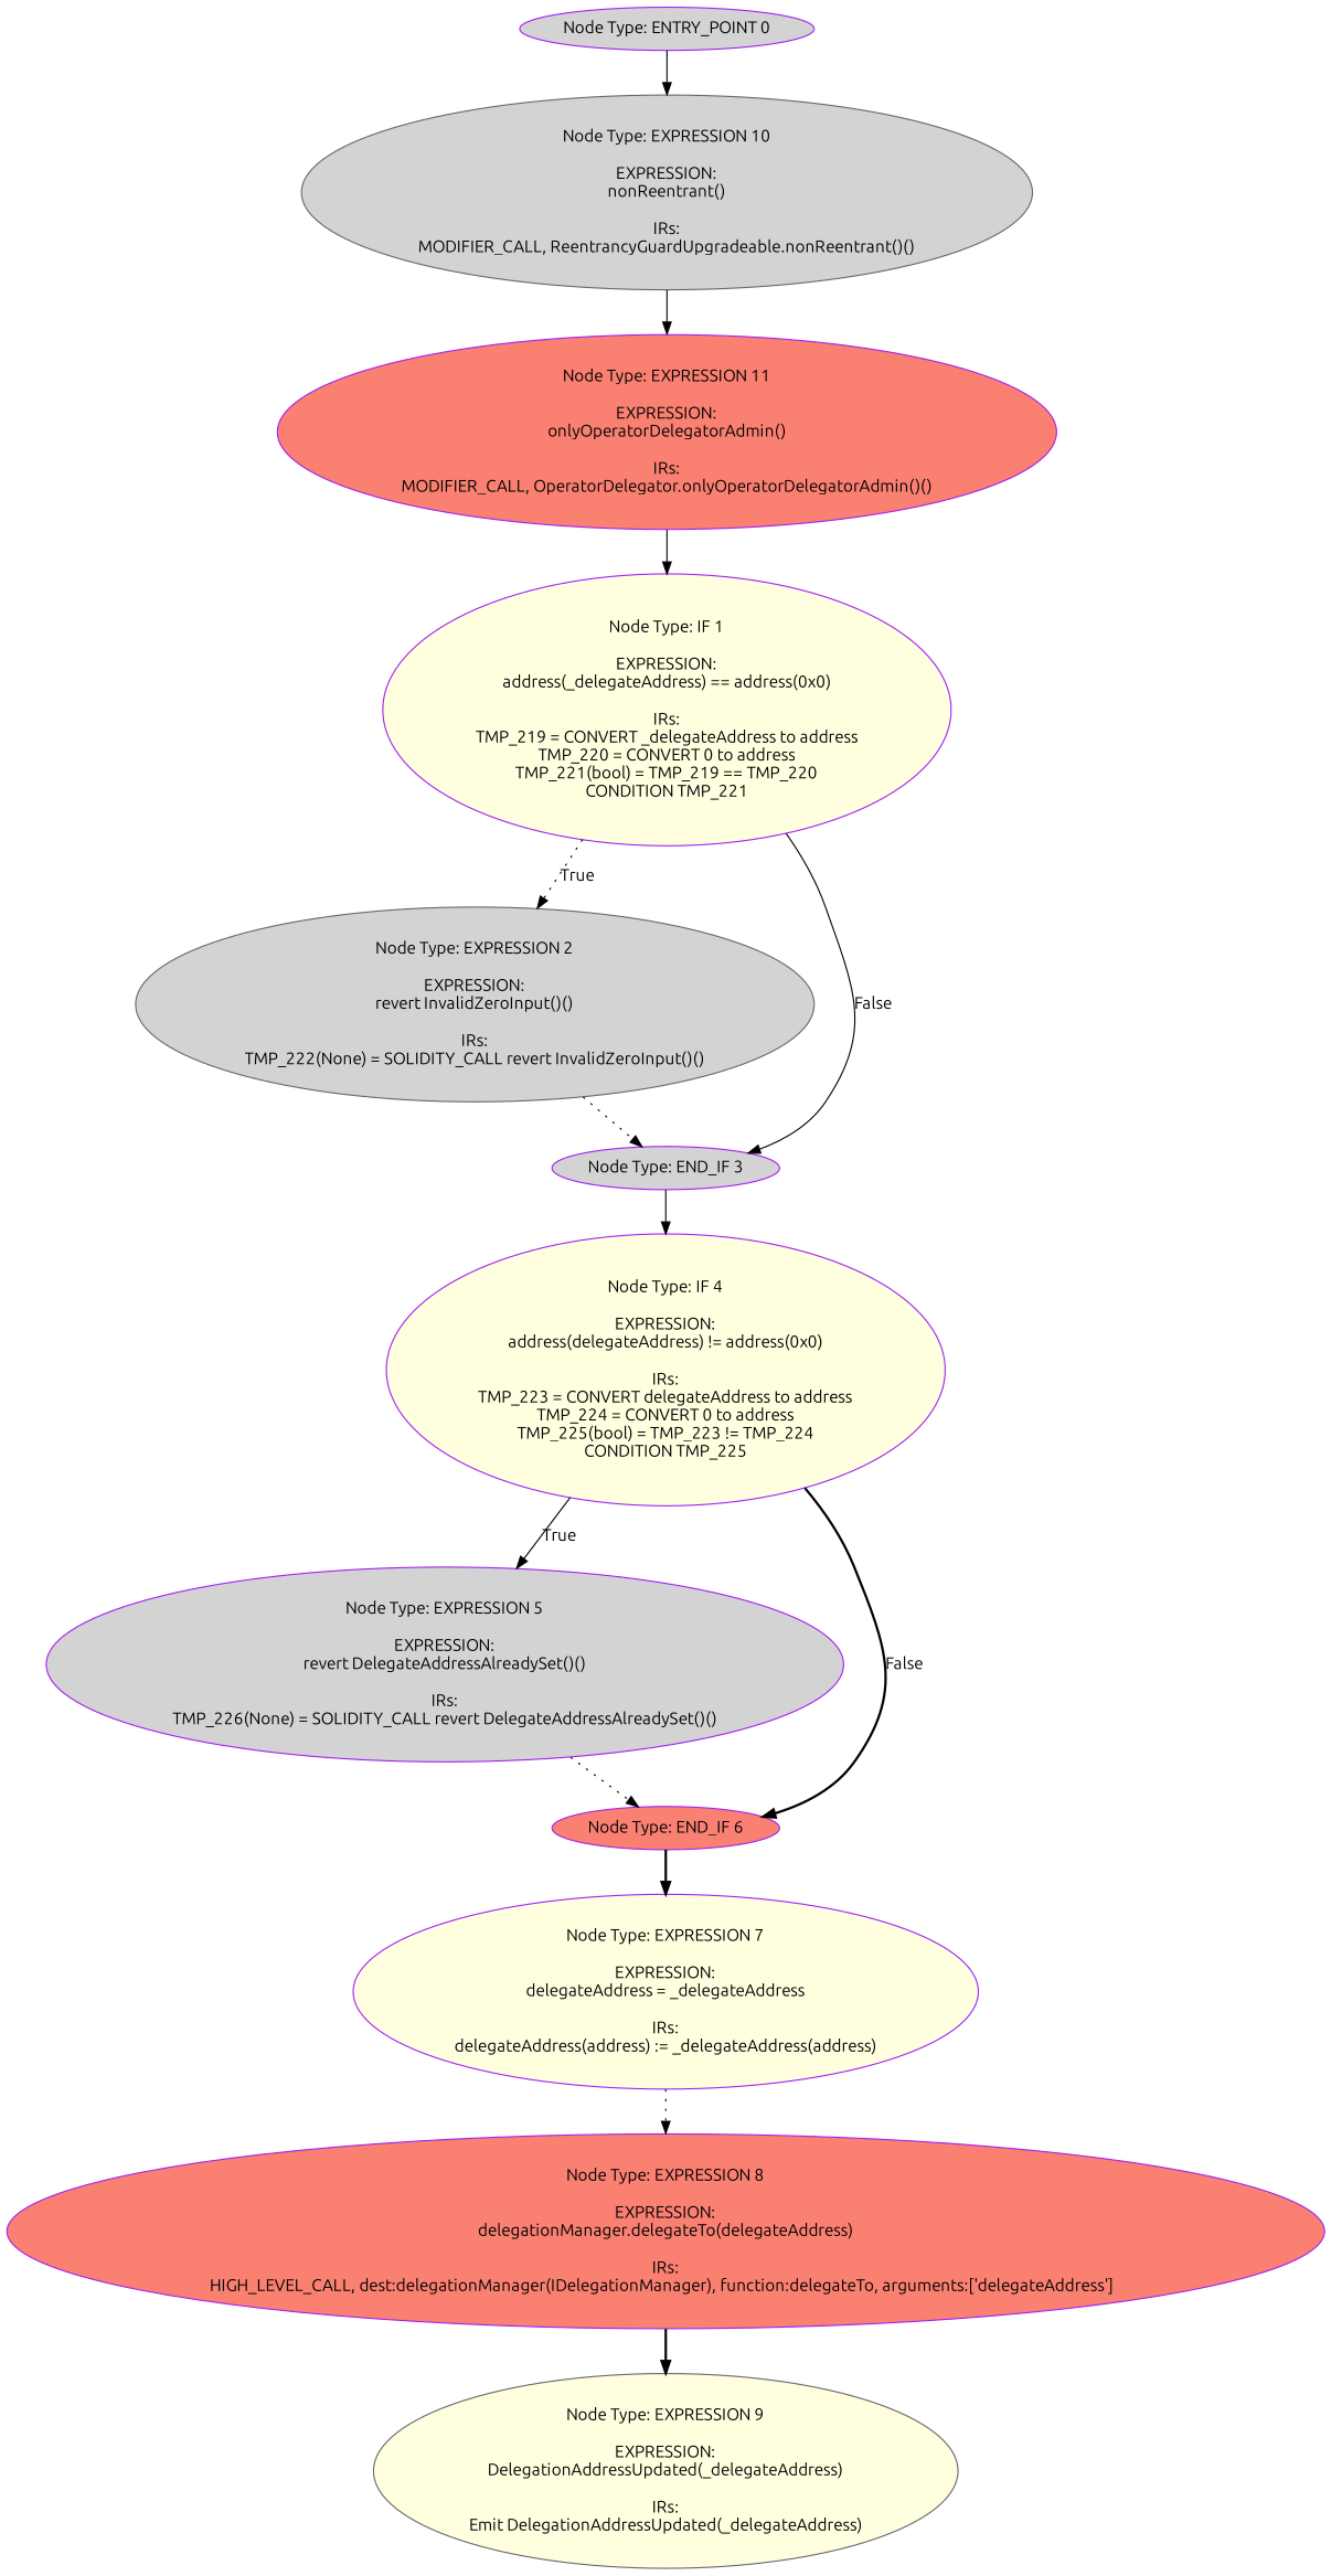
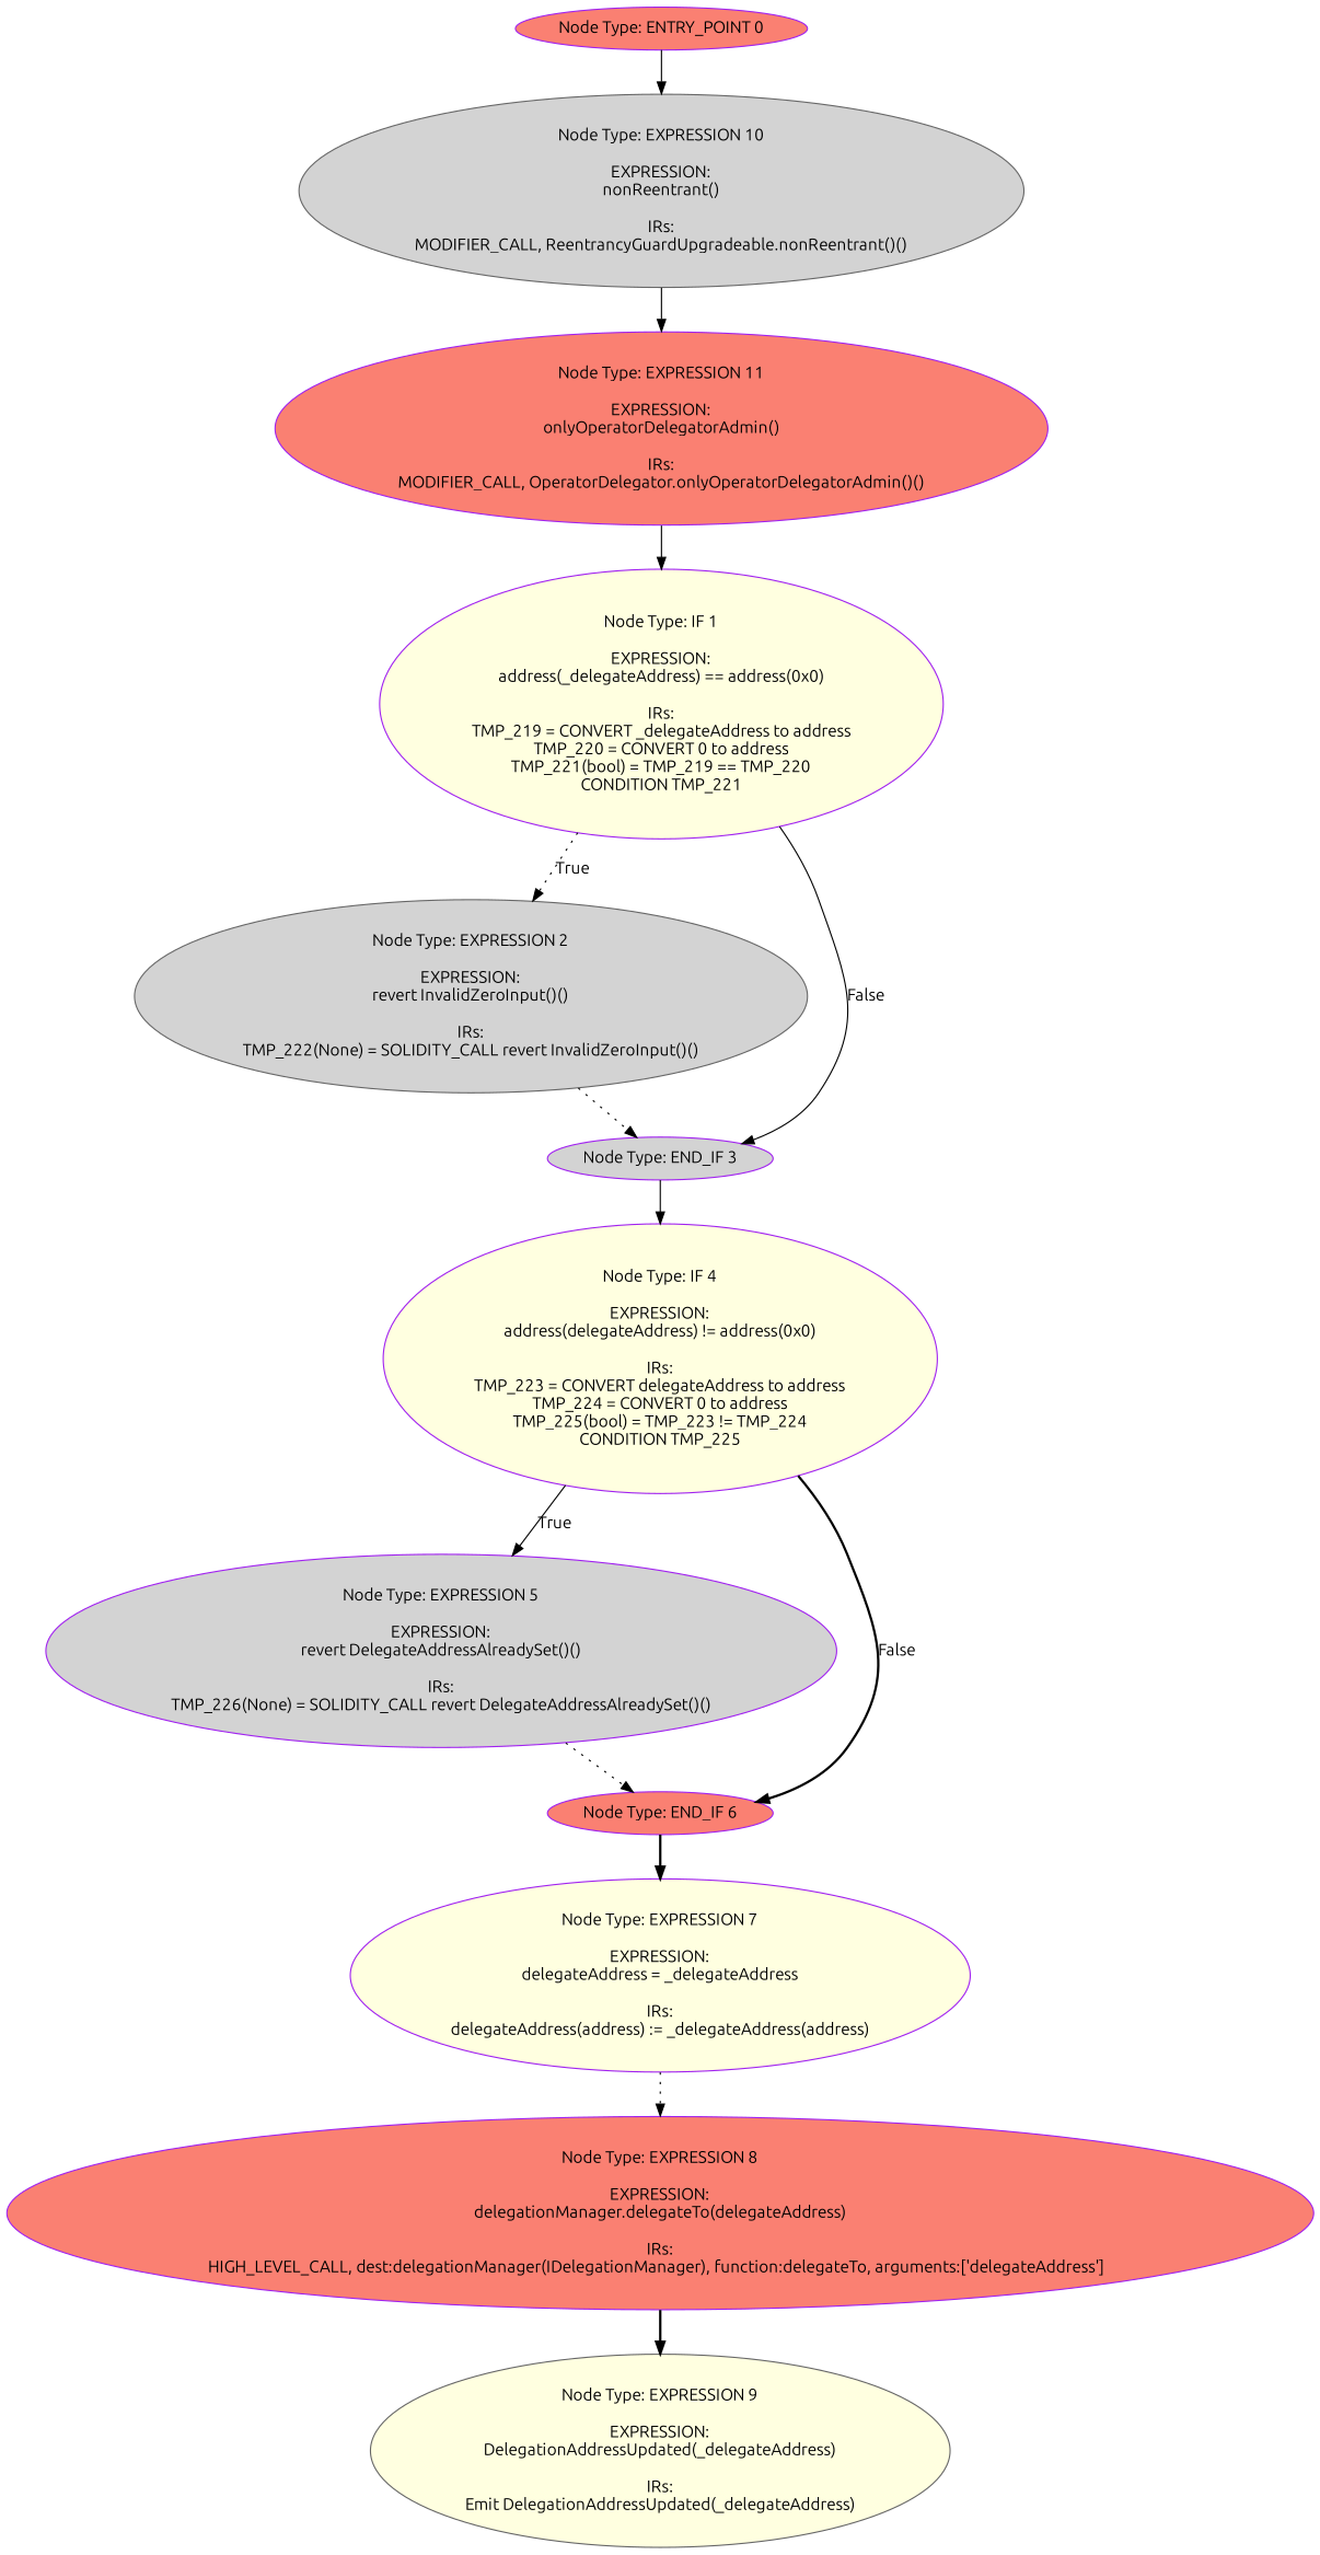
  digraph {
    fontname=Ubuntu
    node [style=filled fillcolor=lightgrey color=purple fontname=Ubuntu]
    edge [style=solid fontname=Ubuntu]
-   n1 [label="Node Type: ENTRY_POINT 0\n"]
+   n1 [label="Node Type: ENTRY_POINT 0\n" fillcolor=salmon]
    n2 [label="Node Type: EXPRESSION 10\n\nEXPRESSION:\nnonReentrant()\n\nIRs:\nMODIFIER_CALL, ReentrancyGuardUpgradeable.nonReentrant()()" color=gray40]
    n3 [label="Node Type: EXPRESSION 11\n\nEXPRESSION:\nonlyOperatorDelegatorAdmin()\n\nIRs:\nMODIFIER_CALL, OperatorDelegator.onlyOperatorDelegatorAdmin()()" fillcolor=salmon]
    n4 [label="Node Type: IF 1\n\nEXPRESSION:\naddress(_delegateAddress) == address(0x0)\n\nIRs:\nTMP_219 = CONVERT _delegateAddress to address\nTMP_220 = CONVERT 0 to address\nTMP_221(bool) = TMP_219 == TMP_220\nCONDITION TMP_221" fillcolor=lightyellow]
    n5 [label="Node Type: EXPRESSION 2\n\nEXPRESSION:\nrevert InvalidZeroInput()()\n\nIRs:\nTMP_222(None) = SOLIDITY_CALL revert InvalidZeroInput()()" color=gray40]
    n6 [label="Node Type: END_IF 3\n"]
    n7 [label="Node Type: IF 4\n\nEXPRESSION:\naddress(delegateAddress) != address(0x0)\n\nIRs:\nTMP_223 = CONVERT delegateAddress to address\nTMP_224 = CONVERT 0 to address\nTMP_225(bool) = TMP_223 != TMP_224\nCONDITION TMP_225" fillcolor=lightyellow]
    n8 [label="Node Type: EXPRESSION 5\n\nEXPRESSION:\nrevert DelegateAddressAlreadySet()()\n\nIRs:\nTMP_226(None) = SOLIDITY_CALL revert DelegateAddressAlreadySet()()"]
    n9 [label="Node Type: END_IF 6\n" fillcolor=salmon]
    n10 [label="Node Type: EXPRESSION 7\n\nEXPRESSION:\ndelegateAddress = _delegateAddress\n\nIRs:\ndelegateAddress(address) := _delegateAddress(address)" fillcolor=lightyellow]
    n11 [label="Node Type: EXPRESSION 8\n\nEXPRESSION:\ndelegationManager.delegateTo(delegateAddress)\n\nIRs:\nHIGH_LEVEL_CALL, dest:delegationManager(IDelegationManager), function:delegateTo, arguments:['delegateAddress']  " fillcolor=salmon]
    n12 [label="Node Type: EXPRESSION 9\n\nEXPRESSION:\nDelegationAddressUpdated(_delegateAddress)\n\nIRs:\nEmit DelegationAddressUpdated(_delegateAddress)" fillcolor=lightyellow color=gray40]
    n1 -> n2
    n2 -> n3
    n3 -> n4
    n4 -> n5 [label=True style=dotted]
    n4 -> n6 [label=False]
    n5 -> n6 [style=dotted]
    n6 -> n7
    n7 -> n8 [label=True]
    n7 -> n9 [label=False style=bold]
    n8 -> n9 [style=dotted]
    n9 -> n10 [style=bold]
    n10 -> n11 [style=dotted]
    n11 -> n12 [style=bold]
  }
